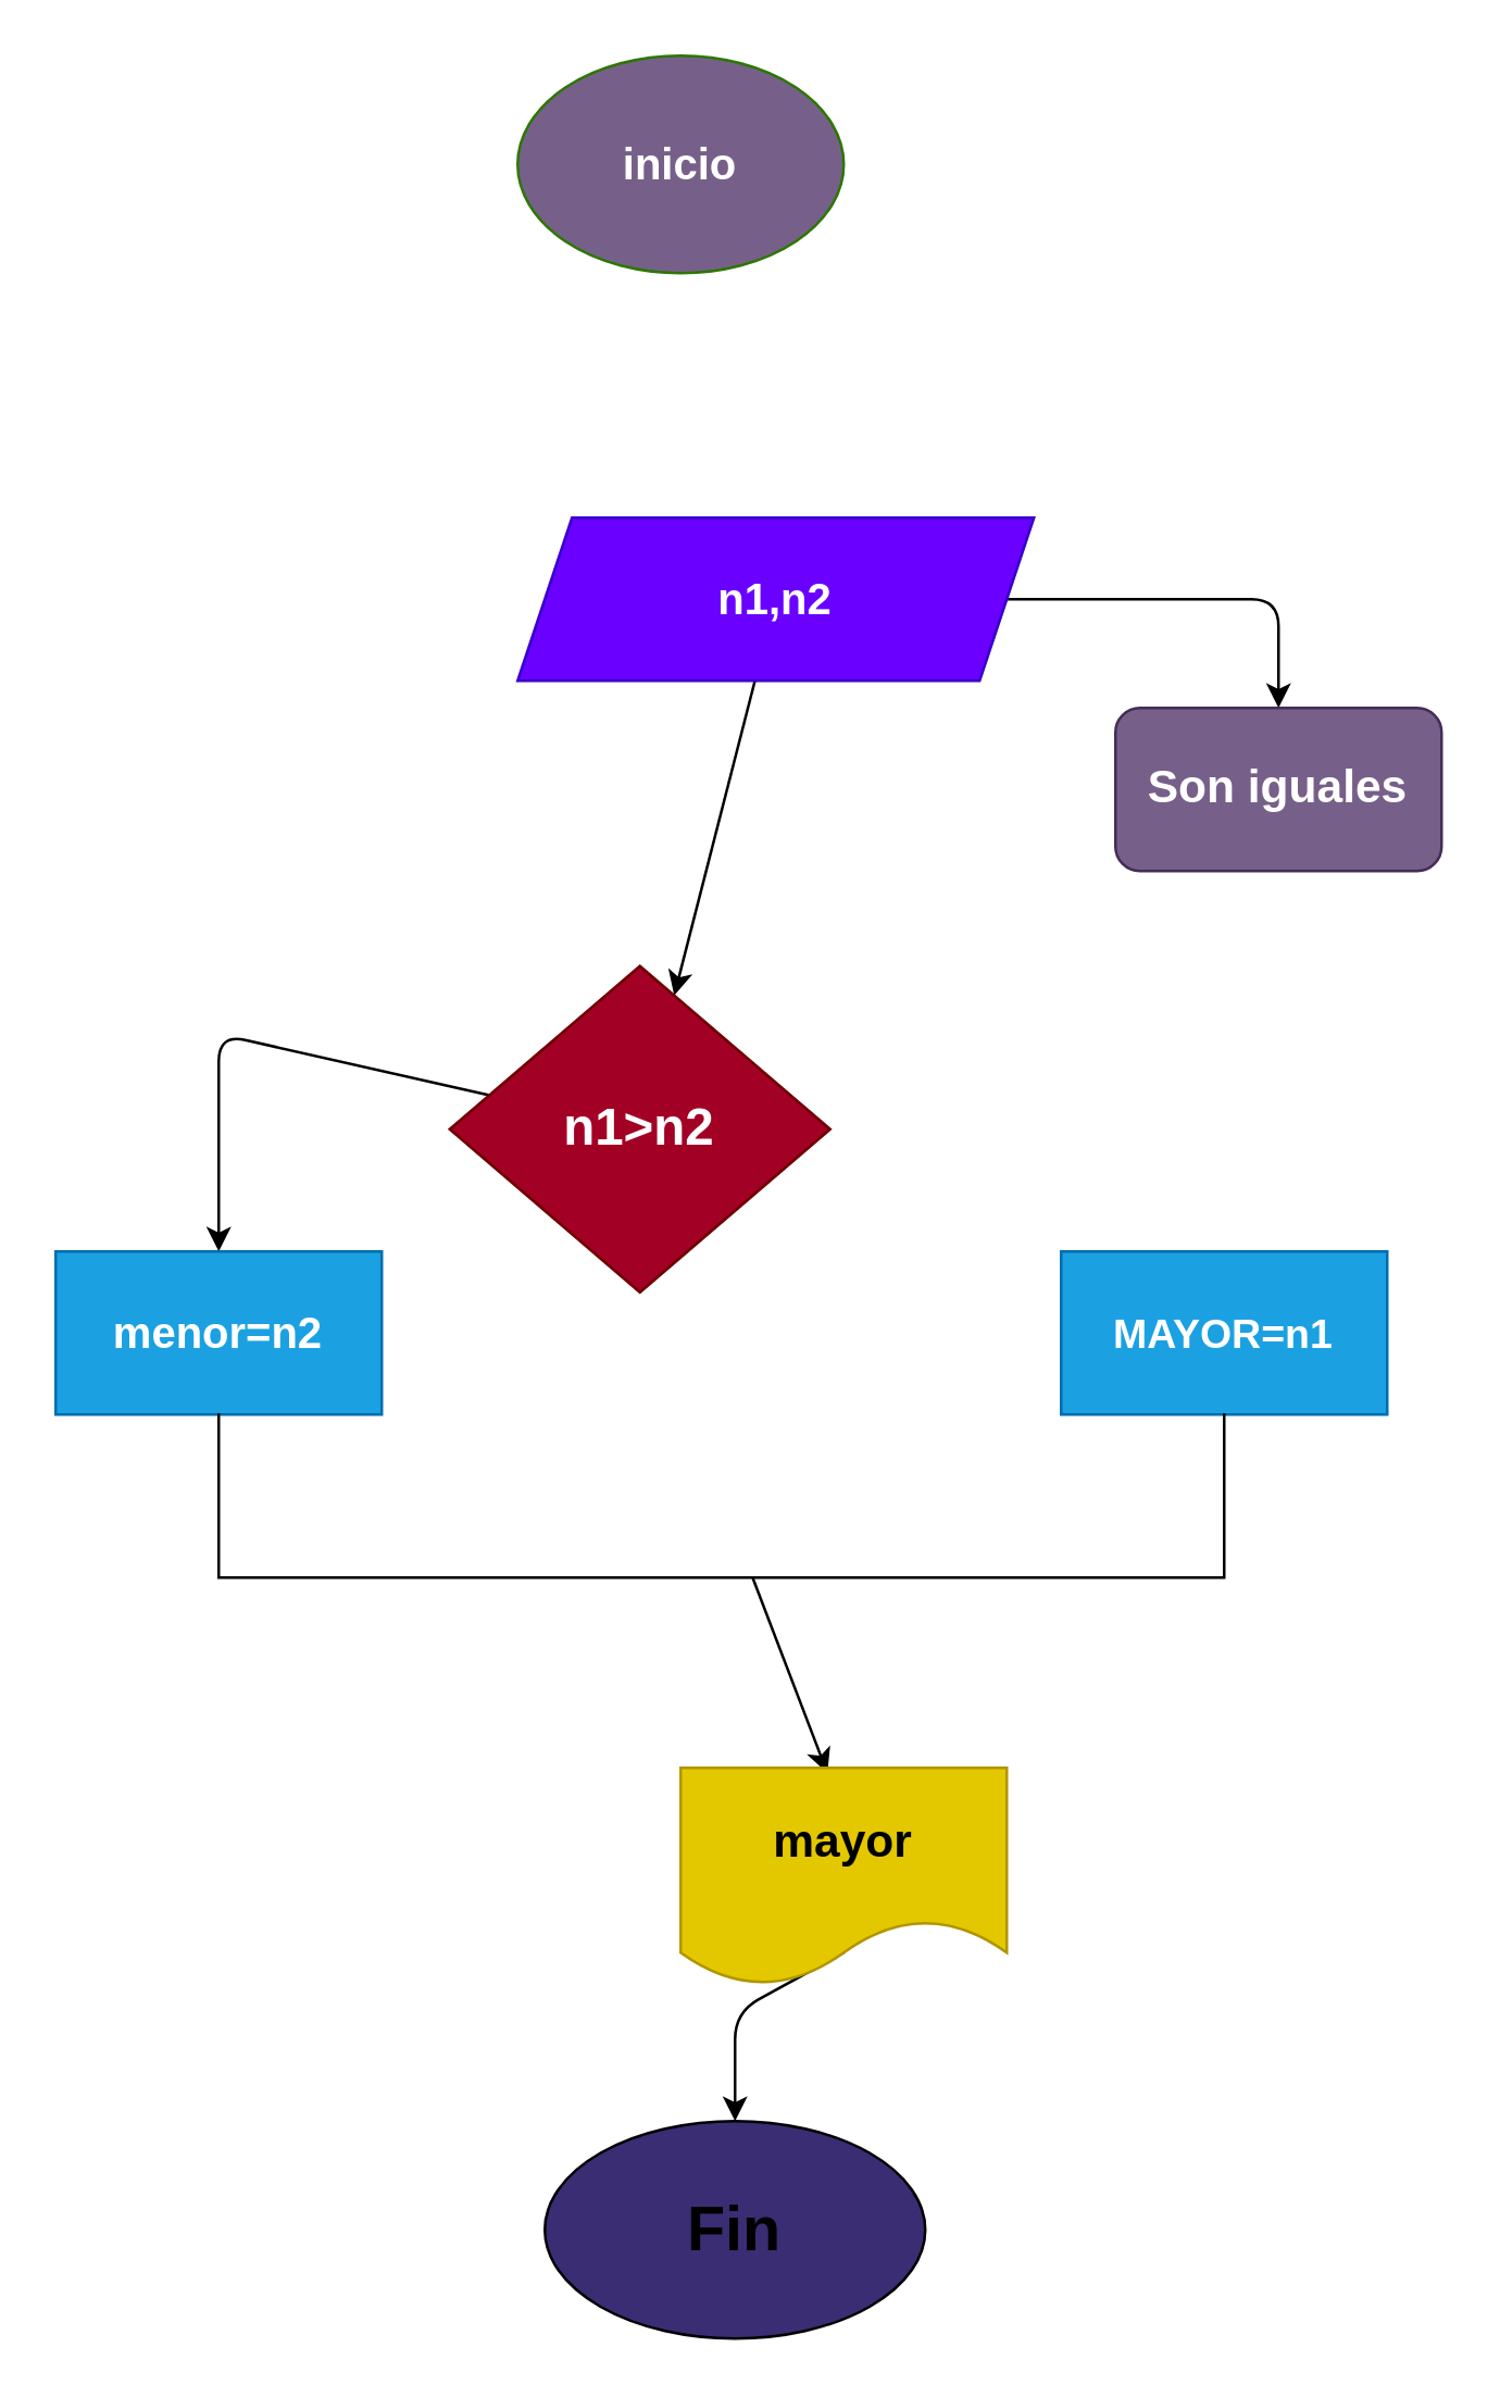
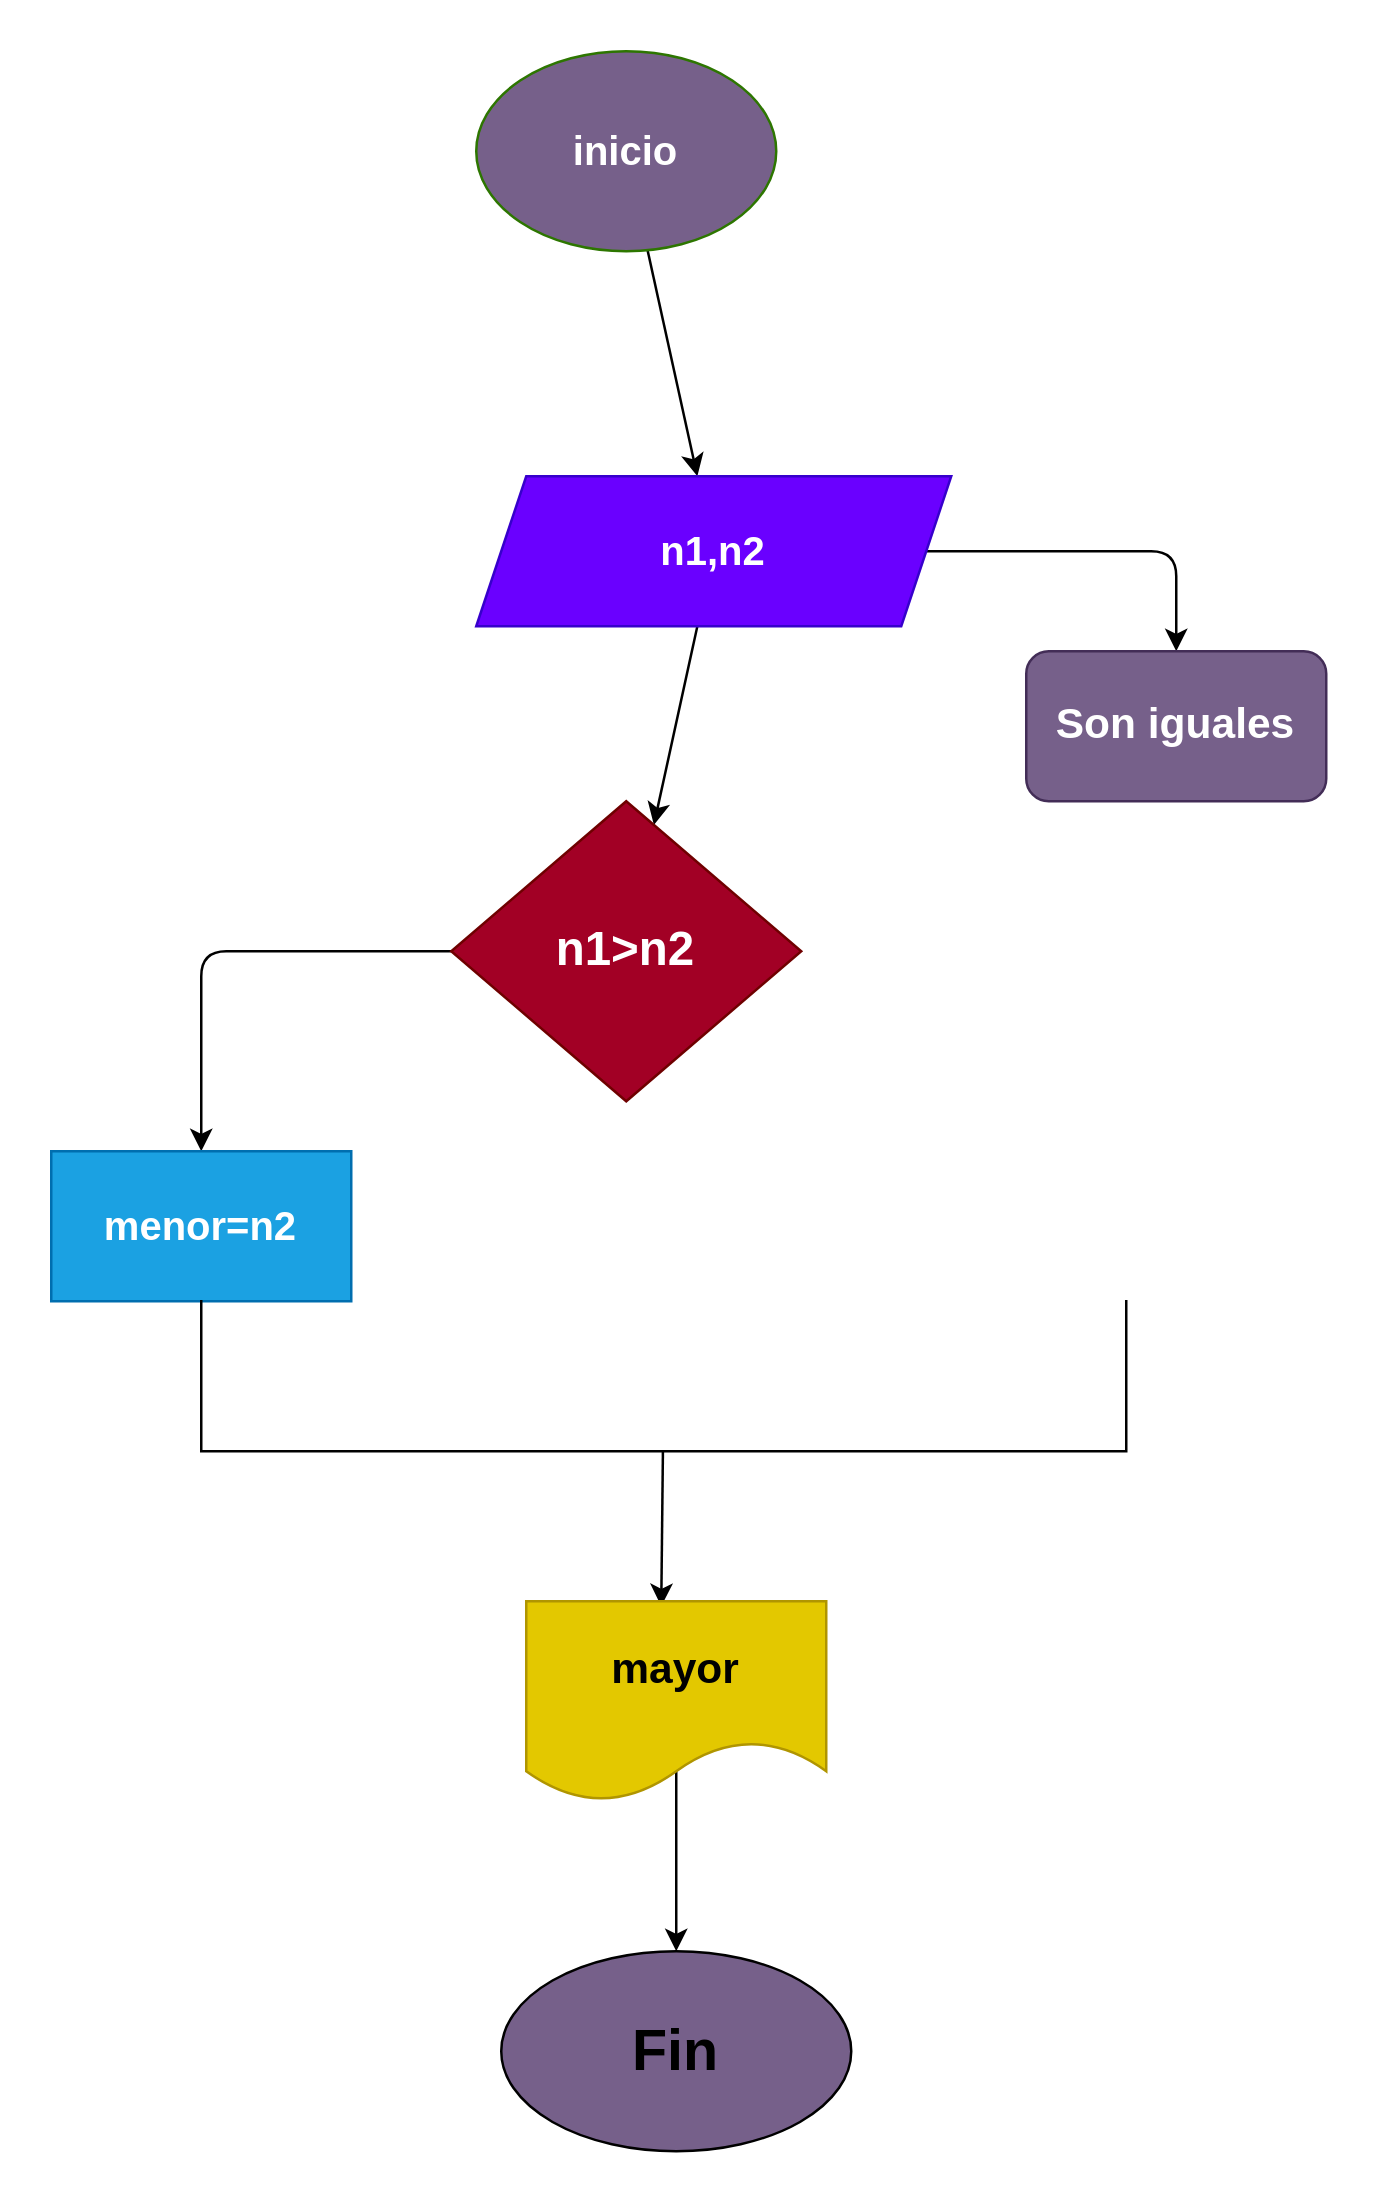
  <mxCell id="0" />
  <mxCell id="1" parent="0" />
+ <mxCell id="2" value="" style="edgeStyle=none;html=1;" parent="1" source="3" target="6" edge="1"><mxGeometry relative="1" as="geometry" /></mxCell>
  <mxCell id="3" value="&lt;b&gt;&lt;font style=&quot;font-size: 16px;&quot;&gt;inicio&lt;/font&gt;&lt;/b&gt;" style="ellipse;whiteSpace=wrap;html=1;fillColor=#76608a;fontColor=#ffffff;strokeColor=#2D7600;" parent="1" vertex="1"><mxGeometry x="190" y="20" width="120" height="80" as="geometry" /></mxCell>
  <mxCell id="4" value="" style="edgeStyle=none;html=1;" parent="1" source="6" target="8" edge="1"><mxGeometry relative="1" as="geometry" /></mxCell>
  <mxCell id="5" style="edgeStyle=none;html=1;entryX=0.5;entryY=0;entryDx=0;entryDy=0;fontSize=17;" edge="1" parent="1" source="6" target="16"><mxGeometry relative="1" as="geometry"><Array as="points"><mxPoint x="470" y="220" /></Array></mxGeometry></mxCell>
  <mxCell id="6" value="&lt;b&gt;&lt;font style=&quot;font-size: 16px;&quot;&gt;n1,n2&lt;/font&gt;&lt;/b&gt;" style="shape=parallelogram;perimeter=parallelogramPerimeter;whiteSpace=wrap;html=1;fixedSize=1;fillColor=#6a00ff;fontColor=#ffffff;strokeColor=#3700CC;" parent="1" vertex="1"><mxGeometry x="190" y="190" width="190" height="60" as="geometry" /></mxCell>
  <mxCell id="7" style="edgeStyle=none;html=1;entryX=0.5;entryY=0;entryDx=0;entryDy=0;" parent="1" source="8" target="10" edge="1"><mxGeometry relative="1" as="geometry"><Array as="points"><mxPoint x="80" y="380" /></Array></mxGeometry></mxCell>
- <mxCell id="8" value="&lt;b&gt;&lt;font style=&quot;font-size: 19px;&quot;&gt;n1&amp;gt;n2&lt;/font&gt;&lt;/b&gt;" style="rhombus;whiteSpace=wrap;html=1;fillColor=#a20025;fontColor=#ffffff;strokeColor=#6F0000;" parent="1" vertex="1"><mxGeometry x="165" y="355" width="140" height="120" as="geometry" /></mxCell>
- <mxCell id="9" value="&lt;b&gt;&lt;font style=&quot;font-size: 15px;&quot;&gt;MAYOR=n1&lt;/font&gt;&lt;/b&gt;" style="rounded=0;whiteSpace=wrap;html=1;fillColor=#1ba1e2;fontColor=#ffffff;strokeColor=#006EAF;" parent="1" vertex="1"><mxGeometry x="390" y="460" width="120" height="60" as="geometry" /></mxCell>
+ <mxCell id="8" value="&lt;b&gt;&lt;font style=&quot;font-size: 19px;&quot;&gt;n1&amp;gt;n2&lt;/font&gt;&lt;/b&gt;" style="rhombus;whiteSpace=wrap;html=1;fillColor=#a20025;fontColor=#ffffff;strokeColor=#6F0000;" parent="1" vertex="1"><mxGeometry x="180" y="320" width="140" height="120" as="geometry" /></mxCell>
  <mxCell id="10" value="&lt;b&gt;&lt;font style=&quot;font-size: 16px;&quot;&gt;menor=n2&lt;/font&gt;&lt;/b&gt;" style="rounded=0;whiteSpace=wrap;html=1;fillColor=#1ba1e2;fontColor=#ffffff;strokeColor=#006EAF;" parent="1" vertex="1"><mxGeometry x="20" y="460" width="120" height="60" as="geometry" /></mxCell>
  <mxCell id="11" style="edgeStyle=none;html=1;entryX=0.45;entryY=0.025;entryDx=0;entryDy=0;entryPerimeter=0;" parent="1" source="12" target="14" edge="1"><mxGeometry relative="1" as="geometry" /></mxCell>
  <mxCell id="12" value="" style="shape=partialRectangle;whiteSpace=wrap;html=1;bottom=1;right=1;left=1;top=0;fillColor=none;routingCenterX=-0.5;" parent="1" vertex="1"><mxGeometry x="80" y="520" width="370" height="60" as="geometry" /></mxCell>
  <mxCell id="13" value="" style="edgeStyle=none;html=1;exitX=0.5;exitY=0.85;exitDx=0;exitDy=0;exitPerimeter=0;" parent="1" source="14" target="15" edge="1"><mxGeometry relative="1" as="geometry"><Array as="points"><mxPoint x="270" y="740" /></Array></mxGeometry></mxCell>
- <mxCell id="14" value="&lt;b&gt;&lt;font style=&quot;font-size: 17px;&quot;&gt;mayor&lt;/font&gt;&lt;/b&gt;" style="shape=document;whiteSpace=wrap;html=1;boundedLbl=1;fillColor=#e3c800;fontColor=#000000;strokeColor=#B09500;" parent="1" vertex="1"><mxGeometry x="250" y="650" width="120" height="80" as="geometry" /></mxCell>
- <mxCell id="15" value="&lt;b&gt;&lt;font style=&quot;font-size: 23px;&quot;&gt;Fin&lt;/font&gt;&lt;/b&gt;" style="ellipse;whiteSpace=wrap;html=1;fillColor=#3B2D73;" parent="1" vertex="1"><mxGeometry x="200" y="780" width="140" height="80" as="geometry" /></mxCell>
+ <mxCell id="14" value="&lt;b&gt;&lt;font style=&quot;font-size: 17px;&quot;&gt;mayor&lt;/font&gt;&lt;/b&gt;" style="shape=document;whiteSpace=wrap;html=1;boundedLbl=1;fillColor=#e3c800;fontColor=#000000;strokeColor=#B09500;" parent="1" vertex="1"><mxGeometry x="210" y="640" width="120" height="80" as="geometry" /></mxCell>
+ <mxCell id="15" value="&lt;b&gt;&lt;font style=&quot;font-size: 23px;&quot;&gt;Fin&lt;/font&gt;&lt;/b&gt;" style="ellipse;whiteSpace=wrap;html=1;fillColor=#76608a;" parent="1" vertex="1"><mxGeometry x="200" y="780" width="140" height="80" as="geometry" /></mxCell>
  <mxCell id="16" value="&lt;b&gt;&lt;font style=&quot;font-size: 17px;&quot;&gt;Son iguales&lt;/font&gt;&lt;/b&gt;" style="rounded=1;whiteSpace=wrap;html=1;fillColor=#76608a;fontColor=#ffffff;strokeColor=#432D57;" vertex="1" parent="1"><mxGeometry x="410" y="260" width="120" height="60" as="geometry" /></mxCell>
